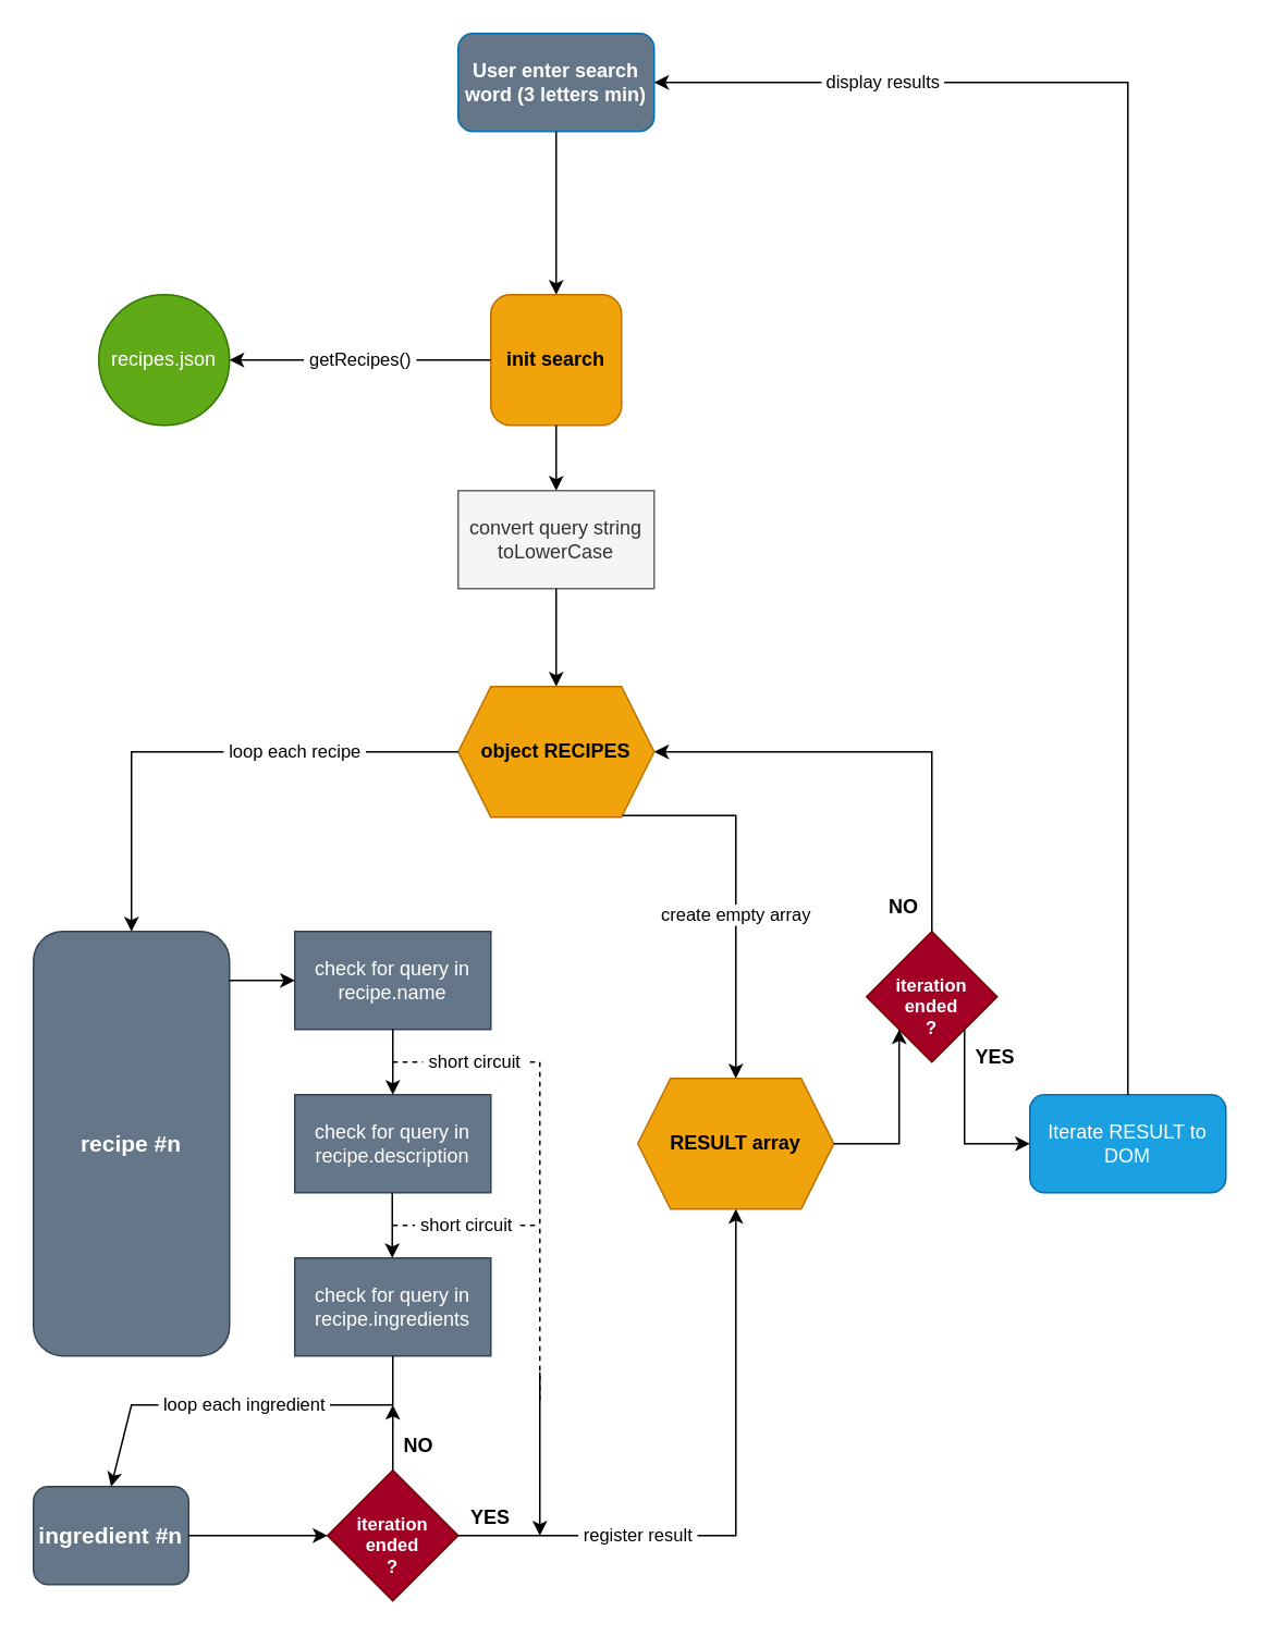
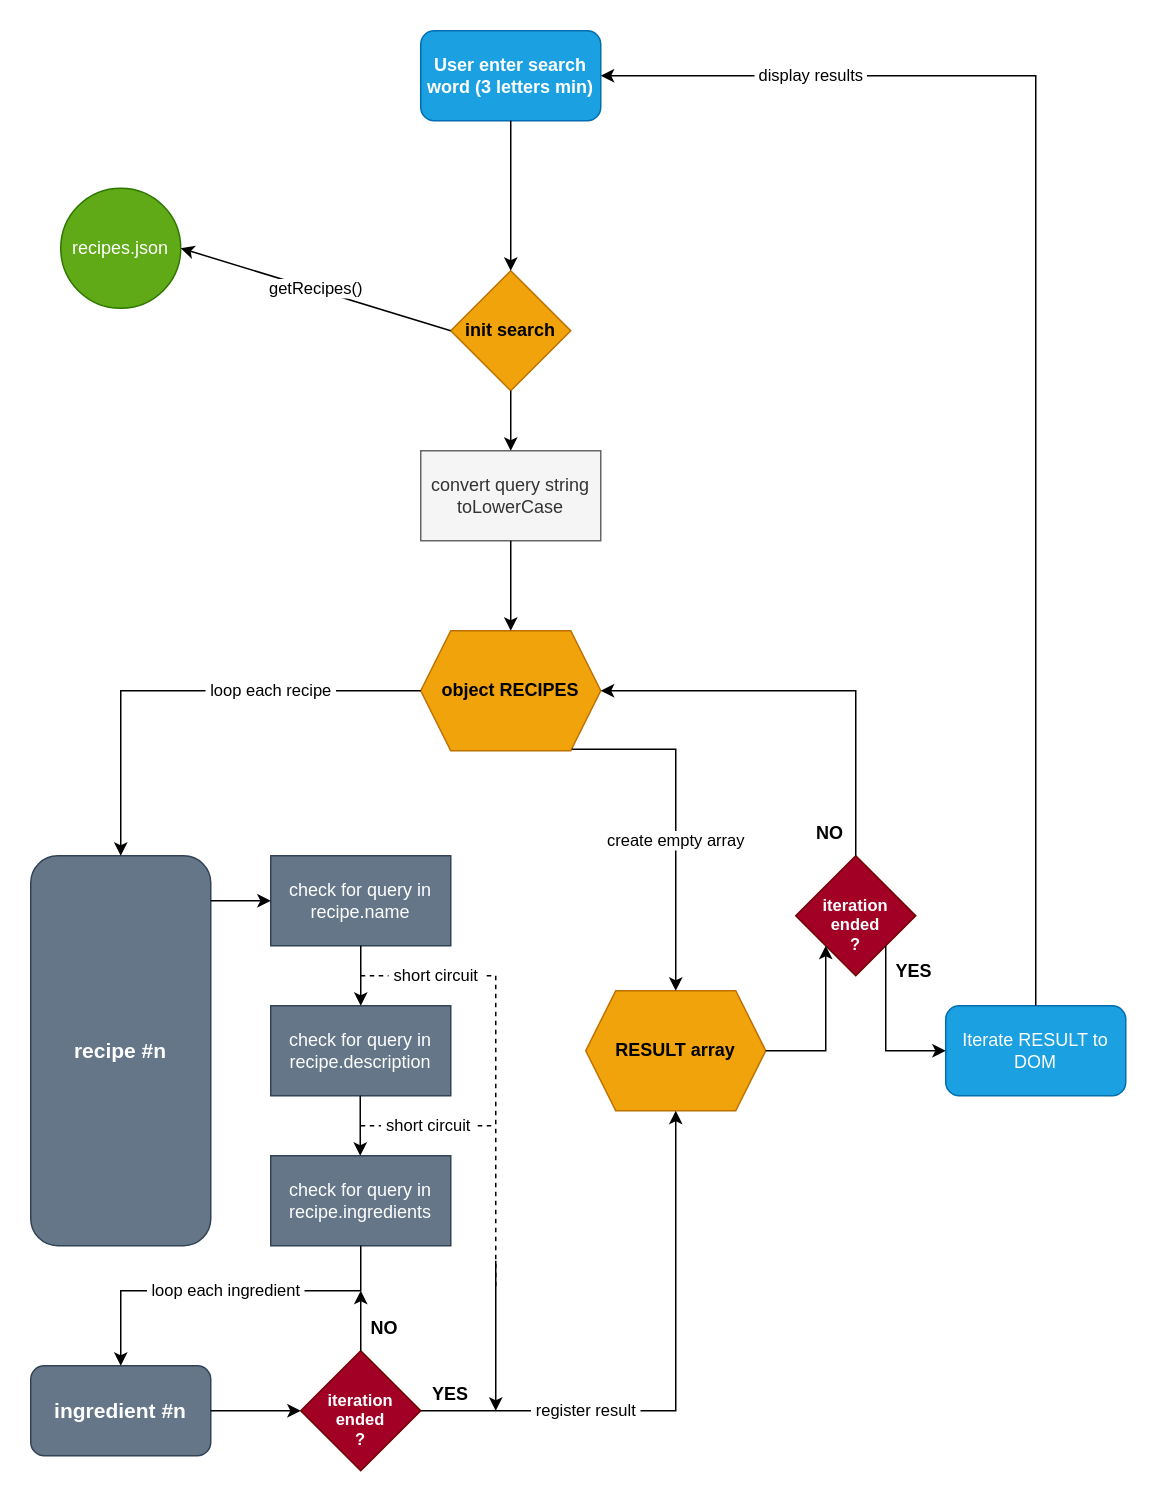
  <mxCell id="0" />
  <mxCell id="1" parent="0" />
- <mxCell id="2" value="User enter search word (3 letters min)" style="rounded=1;whiteSpace=wrap;html=1;fillColor=#647687;strokeColor=#006EAF;fontStyle=1;fontColor=#ffffff;" parent="1" vertex="1"><mxGeometry x="280" y="20" width="120" height="60" as="geometry" /></mxCell>
- <mxCell id="3" value="init search" style="whiteSpace=wrap;html=1;fillColor=#f0a30a;strokeColor=#BD7000;fontStyle=1;fontColor=#000000;rounded=1;" parent="1" vertex="1"><mxGeometry x="300" y="180" width="80" height="80" as="geometry" /></mxCell>
- <mxCell id="4" value="recipes.json" style="ellipse;whiteSpace=wrap;html=1;aspect=fixed;fillColor=#60a917;strokeColor=#2D7600;fontColor=#ffffff;" parent="1" vertex="1"><mxGeometry x="60" y="180" width="80" height="80" as="geometry" /></mxCell>
+ <mxCell id="2" value="User enter search word (3 letters min)" style="rounded=1;whiteSpace=wrap;html=1;fillColor=#1ba1e2;strokeColor=#006EAF;fontStyle=1;fontColor=#ffffff;" parent="1" vertex="1"><mxGeometry x="280" y="20" width="120" height="60" as="geometry" /></mxCell>
+ <mxCell id="3" value="init search" style="rhombus;whiteSpace=wrap;html=1;fillColor=#f0a30a;strokeColor=#BD7000;fontStyle=1;fontColor=#000000;" parent="1" vertex="1"><mxGeometry x="300" y="180" width="80" height="80" as="geometry" /></mxCell>
+ <mxCell id="4" value="recipes.json" style="ellipse;whiteSpace=wrap;html=1;aspect=fixed;fillColor=#60a917;strokeColor=#2D7600;fontColor=#ffffff;" parent="1" vertex="1"><mxGeometry x="40" y="125" width="80" height="80" as="geometry" /></mxCell>
  <mxCell id="5" value="convert query string toLowerCase" style="rounded=0;whiteSpace=wrap;html=1;fillColor=#f5f5f5;fontColor=#333333;strokeColor=#666666;" parent="1" vertex="1"><mxGeometry x="280" y="300" width="120" height="60" as="geometry" /></mxCell>
  <mxCell id="6" value="object RECIPES" style="shape=hexagon;perimeter=hexagonPerimeter2;whiteSpace=wrap;html=1;fixedSize=1;fillColor=#f0a30a;strokeColor=#BD7000;fontStyle=1;fontColor=#000000;" parent="1" vertex="1"><mxGeometry x="280" y="420" width="120" height="80" as="geometry" /></mxCell>
  <mxCell id="7" value="recipe #n" style="rounded=1;whiteSpace=wrap;html=1;fillColor=#647687;fontColor=#ffffff;strokeColor=#314354;fontStyle=1;fontSize=14;" parent="1" vertex="1"><mxGeometry x="20" y="570" width="120" height="260" as="geometry" /></mxCell>
  <mxCell id="8" value="check for query in recipe.name" style="rounded=0;whiteSpace=wrap;html=1;fillColor=#647687;strokeColor=#314354;fontColor=#ffffff;" parent="1" vertex="1"><mxGeometry x="180" y="570" width="120" height="60" as="geometry" /></mxCell>
  <mxCell id="9" value="check for query in recipe.description" style="rounded=0;whiteSpace=wrap;html=1;fillColor=#647687;strokeColor=#314354;fontColor=#ffffff;" parent="1" vertex="1"><mxGeometry x="180" y="670" width="120" height="60" as="geometry" /></mxCell>
  <mxCell id="10" value="check for query in recipe.ingredients" style="rounded=0;whiteSpace=wrap;html=1;fillColor=#647687;strokeColor=#314354;fontColor=#ffffff;" parent="1" vertex="1"><mxGeometry x="180" y="770" width="120" height="60" as="geometry" /></mxCell>
  <mxCell id="11" value="iteration ended&lt;br style=&quot;font-size: 11px;&quot;&gt;?" style="rhombus;whiteSpace=wrap;html=1;fillColor=#a20025;strokeColor=#6F0000;fontStyle=1;fontSize=11;verticalAlign=middle;labelPosition=center;verticalLabelPosition=middle;align=center;spacingTop=11;fontColor=#ffffff;" parent="1" vertex="1"><mxGeometry x="530" y="570" width="80" height="80" as="geometry" /></mxCell>
  <mxCell id="12" value="RESULT array" style="shape=hexagon;perimeter=hexagonPerimeter2;whiteSpace=wrap;html=1;fixedSize=1;fillColor=#f0a30a;strokeColor=#BD7000;fontStyle=1;fontColor=#000000;" parent="1" vertex="1"><mxGeometry x="390" y="660" width="120" height="80" as="geometry" /></mxCell>
  <mxCell id="13" value="Iterate RESULT to DOM" style="rounded=1;whiteSpace=wrap;html=1;fillColor=#1ba1e2;fontColor=#ffffff;strokeColor=#006EAF;" parent="1" vertex="1"><mxGeometry x="630" y="670" width="120" height="60" as="geometry" /></mxCell>
  <mxCell id="14" value="&amp;nbsp;getRecipes()&amp;nbsp;" style="endArrow=none;startArrow=classic;html=1;rounded=0;entryX=0;entryY=0.5;entryDx=0;entryDy=0;exitX=1;exitY=0.5;exitDx=0;exitDy=0;" parent="1" source="4" target="3" edge="1"><mxGeometry width="50" height="50" relative="1" as="geometry"><mxPoint x="180" y="250" as="sourcePoint" /><mxPoint x="230" y="200" as="targetPoint" /></mxGeometry></mxCell>
  <mxCell id="15" value="" style="endArrow=classic;html=1;rounded=0;entryX=0.5;entryY=0;entryDx=0;entryDy=0;exitX=0.5;exitY=1;exitDx=0;exitDy=0;" parent="1" source="2" target="3" edge="1"><mxGeometry width="50" height="50" relative="1" as="geometry"><mxPoint x="350" y="160" as="sourcePoint" /><mxPoint x="400" y="110" as="targetPoint" /></mxGeometry></mxCell>
  <mxCell id="16" value="" style="endArrow=classic;html=1;rounded=0;exitX=0.5;exitY=1;exitDx=0;exitDy=0;entryX=0.5;entryY=0;entryDx=0;entryDy=0;" parent="1" source="3" target="5" edge="1"><mxGeometry width="50" height="50" relative="1" as="geometry"><mxPoint x="170" y="340" as="sourcePoint" /><mxPoint x="220" y="290" as="targetPoint" /></mxGeometry></mxCell>
  <mxCell id="17" value="" style="endArrow=classic;html=1;rounded=0;exitX=0.5;exitY=1;exitDx=0;exitDy=0;" parent="1" source="5" target="6" edge="1"><mxGeometry width="50" height="50" relative="1" as="geometry"><mxPoint x="220" y="440" as="sourcePoint" /><mxPoint x="270" y="390" as="targetPoint" /></mxGeometry></mxCell>
  <mxCell id="18" value="create empty array" style="endArrow=classic;html=1;rounded=0;exitX=0.839;exitY=0.987;exitDx=0;exitDy=0;exitPerimeter=0;entryX=0.5;entryY=0;entryDx=0;entryDy=0;" parent="1" source="6" target="12" edge="1"><mxGeometry x="0.132" width="50" height="50" relative="1" as="geometry"><mxPoint x="340" y="580" as="sourcePoint" /><mxPoint x="430" y="630" as="targetPoint" /><Array as="points"><mxPoint x="450" y="499" /></Array><mxPoint as="offset" /></mxGeometry></mxCell>
  <mxCell id="19" value="&amp;nbsp;loop each recipe&amp;nbsp;" style="endArrow=classic;html=1;rounded=0;exitX=0;exitY=0.5;exitDx=0;exitDy=0;entryX=0.5;entryY=0;entryDx=0;entryDy=0;" parent="1" source="6" target="7" edge="1"><mxGeometry x="-0.355" width="50" height="50" relative="1" as="geometry"><mxPoint x="90" y="500" as="sourcePoint" /><mxPoint x="140" y="450" as="targetPoint" /><Array as="points"><mxPoint x="80" y="460" /></Array><mxPoint as="offset" /></mxGeometry></mxCell>
  <mxCell id="20" value="" style="endArrow=classic;html=1;rounded=0;entryX=0;entryY=0.5;entryDx=0;entryDy=0;" parent="1" target="8" edge="1"><mxGeometry width="50" height="50" relative="1" as="geometry"><mxPoint x="140" y="600" as="sourcePoint" /><mxPoint x="180" y="510" as="targetPoint" /></mxGeometry></mxCell>
  <mxCell id="21" value="" style="endArrow=classic;html=1;rounded=0;exitX=0.5;exitY=1;exitDx=0;exitDy=0;entryX=0.5;entryY=0;entryDx=0;entryDy=0;" parent="1" source="8" target="9" edge="1"><mxGeometry width="50" height="50" relative="1" as="geometry"><mxPoint x="100" y="680" as="sourcePoint" /><mxPoint x="150" y="630" as="targetPoint" /></mxGeometry></mxCell>
  <mxCell id="22" value="" style="endArrow=classic;html=1;rounded=0;exitX=0.5;exitY=1;exitDx=0;exitDy=0;entryX=0.5;entryY=0;entryDx=0;entryDy=0;" parent="1" edge="1"><mxGeometry width="50" height="50" relative="1" as="geometry"><mxPoint x="239.66" y="730" as="sourcePoint" /><mxPoint x="239.66" y="770" as="targetPoint" /></mxGeometry></mxCell>
  <mxCell id="23" value="&amp;nbsp;register result&amp;nbsp;" style="endArrow=classic;html=1;rounded=0;entryX=0.5;entryY=1;entryDx=0;entryDy=0;exitX=1;exitY=0.5;exitDx=0;exitDy=0;" parent="1" source="34" target="12" edge="1"><mxGeometry x="-0.405" width="50" height="50" relative="1" as="geometry"><mxPoint x="350" y="930" as="sourcePoint" /><mxPoint x="239.66" y="870" as="targetPoint" /><Array as="points"><mxPoint x="330" y="940" /><mxPoint x="450" y="940" /><mxPoint x="450" y="860" /></Array><mxPoint as="offset" /></mxGeometry></mxCell>
  <mxCell id="24" value="&amp;nbsp;short circuit&amp;nbsp;" style="endArrow=none;dashed=1;html=1;rounded=0;" parent="1" edge="1"><mxGeometry x="-0.667" width="50" height="50" relative="1" as="geometry"><mxPoint x="240" y="650" as="sourcePoint" /><mxPoint x="330" y="860" as="targetPoint" /><Array as="points"><mxPoint x="330" y="650" /></Array><mxPoint as="offset" /></mxGeometry></mxCell>
  <mxCell id="25" value="&amp;nbsp;short circuit&amp;nbsp;" style="endArrow=none;dashed=1;html=1;rounded=0;" parent="1" edge="1"><mxGeometry width="50" height="50" relative="1" as="geometry"><mxPoint x="240" y="750" as="sourcePoint" /><mxPoint x="330" y="750" as="targetPoint" /></mxGeometry></mxCell>
  <mxCell id="26" value="" style="endArrow=classic;html=1;rounded=0;" parent="1" edge="1"><mxGeometry width="50" height="50" relative="1" as="geometry"><mxPoint x="330" y="840" as="sourcePoint" /><mxPoint x="330" y="940" as="targetPoint" /></mxGeometry></mxCell>
  <mxCell id="27" value="" style="endArrow=classic;html=1;rounded=0;entryX=0;entryY=1;entryDx=0;entryDy=0;exitX=1;exitY=0.5;exitDx=0;exitDy=0;" parent="1" source="12" target="11" edge="1"><mxGeometry width="50" height="50" relative="1" as="geometry"><mxPoint x="280" y="640" as="sourcePoint" /><mxPoint x="330" y="590" as="targetPoint" /><Array as="points"><mxPoint x="550" y="700" /></Array></mxGeometry></mxCell>
  <mxCell id="28" value="" style="endArrow=classic;html=1;rounded=0;entryX=1;entryY=0.5;entryDx=0;entryDy=0;exitX=0.5;exitY=0;exitDx=0;exitDy=0;" parent="1" source="11" target="6" edge="1"><mxGeometry width="50" height="50" relative="1" as="geometry"><mxPoint x="490" y="570" as="sourcePoint" /><mxPoint x="540" y="520" as="targetPoint" /><Array as="points"><mxPoint x="570" y="460" /></Array></mxGeometry></mxCell>
  <mxCell id="29" value="" style="endArrow=classic;html=1;rounded=0;entryX=0;entryY=0.5;entryDx=0;entryDy=0;exitX=1;exitY=1;exitDx=0;exitDy=0;" parent="1" source="11" target="13" edge="1"><mxGeometry width="50" height="50" relative="1" as="geometry"><mxPoint x="570" y="710" as="sourcePoint" /><mxPoint x="620" y="660" as="targetPoint" /><Array as="points"><mxPoint x="590" y="700" /></Array></mxGeometry></mxCell>
  <mxCell id="30" value="&amp;nbsp;display results&amp;nbsp;" style="endArrow=classic;html=1;rounded=0;exitX=0.5;exitY=0;exitDx=0;exitDy=0;entryX=1;entryY=0.5;entryDx=0;entryDy=0;" parent="1" source="13" target="2" edge="1"><mxGeometry x="0.692" width="50" height="50" relative="1" as="geometry"><mxPoint x="620" y="810" as="sourcePoint" /><mxPoint x="690" y="390" as="targetPoint" /><Array as="points"><mxPoint x="690" y="50" /></Array><mxPoint as="offset" /></mxGeometry></mxCell>
  <mxCell id="31" value="NO" style="text;html=1;strokeColor=none;fillColor=none;align=center;verticalAlign=middle;whiteSpace=wrap;rounded=0;fontStyle=1" parent="1" vertex="1"><mxGeometry x="523" y="540" width="60" height="30" as="geometry" /></mxCell>
  <mxCell id="32" value="YES" style="text;html=1;strokeColor=none;fillColor=none;align=center;verticalAlign=middle;whiteSpace=wrap;rounded=0;fontStyle=1" parent="1" vertex="1"><mxGeometry x="579" y="632" width="60" height="30" as="geometry" /></mxCell>
- <mxCell id="33" value="&lt;b style=&quot;font-size: 14px;&quot;&gt;ingredient #n&lt;/b&gt;" style="rounded=1;whiteSpace=wrap;html=1;fontSize=14;fillColor=#647687;strokeColor=#314354;fontColor=#ffffff;" parent="1" vertex="1"><mxGeometry x="20" y="910" width="95" height="60" as="geometry" /></mxCell>
+ <mxCell id="33" value="&lt;b style=&quot;font-size: 14px;&quot;&gt;ingredient #n&lt;/b&gt;" style="rounded=1;whiteSpace=wrap;html=1;fontSize=14;fillColor=#647687;strokeColor=#314354;fontColor=#ffffff;" parent="1" vertex="1"><mxGeometry x="20" y="910" width="120" height="60" as="geometry" /></mxCell>
  <mxCell id="34" value="iteration ended&lt;br style=&quot;font-size: 11px;&quot;&gt;?" style="rhombus;whiteSpace=wrap;html=1;fillColor=#a20025;strokeColor=#6F0000;fontStyle=1;fontSize=11;verticalAlign=middle;labelPosition=center;verticalLabelPosition=middle;align=center;spacingTop=11;fontColor=#ffffff;" parent="1" vertex="1"><mxGeometry x="200" y="900" width="80" height="80" as="geometry" /></mxCell>
  <mxCell id="35" value="&amp;nbsp;loop each ingredient&amp;nbsp;" style="endArrow=classic;html=1;rounded=0;fontSize=11;exitX=0.5;exitY=1;exitDx=0;exitDy=0;entryX=0.5;entryY=0;entryDx=0;entryDy=0;" parent="1" source="10" target="33" edge="1"><mxGeometry width="50" height="50" relative="1" as="geometry"><mxPoint x="370" y="730" as="sourcePoint" /><mxPoint x="420" y="680" as="targetPoint" /><Array as="points"><mxPoint x="240" y="860" /><mxPoint x="80" y="860" /></Array></mxGeometry></mxCell>
  <mxCell id="36" value="" style="endArrow=classic;html=1;rounded=0;fontSize=11;exitX=0.5;exitY=0;exitDx=0;exitDy=0;" parent="1" source="34" edge="1"><mxGeometry width="50" height="50" relative="1" as="geometry"><mxPoint x="370" y="730" as="sourcePoint" /><mxPoint x="240" y="860" as="targetPoint" /></mxGeometry></mxCell>
  <mxCell id="37" value="" style="endArrow=classic;html=1;rounded=0;fontSize=11;entryX=0;entryY=0.5;entryDx=0;entryDy=0;exitX=1;exitY=0.5;exitDx=0;exitDy=0;" parent="1" source="33" target="34" edge="1"><mxGeometry width="50" height="50" relative="1" as="geometry"><mxPoint x="60" y="1050" as="sourcePoint" /><mxPoint x="110" y="1000" as="targetPoint" /></mxGeometry></mxCell>
  <mxCell id="38" value="YES" style="text;html=1;strokeColor=none;fillColor=none;align=center;verticalAlign=middle;whiteSpace=wrap;rounded=0;fontStyle=1" parent="1" vertex="1"><mxGeometry x="270" y="914" width="60" height="30" as="geometry" /></mxCell>
  <mxCell id="39" value="NO" style="text;html=1;strokeColor=none;fillColor=none;align=center;verticalAlign=middle;whiteSpace=wrap;rounded=0;fontStyle=1" parent="1" vertex="1"><mxGeometry x="226" y="870" width="60" height="30" as="geometry" /></mxCell>
